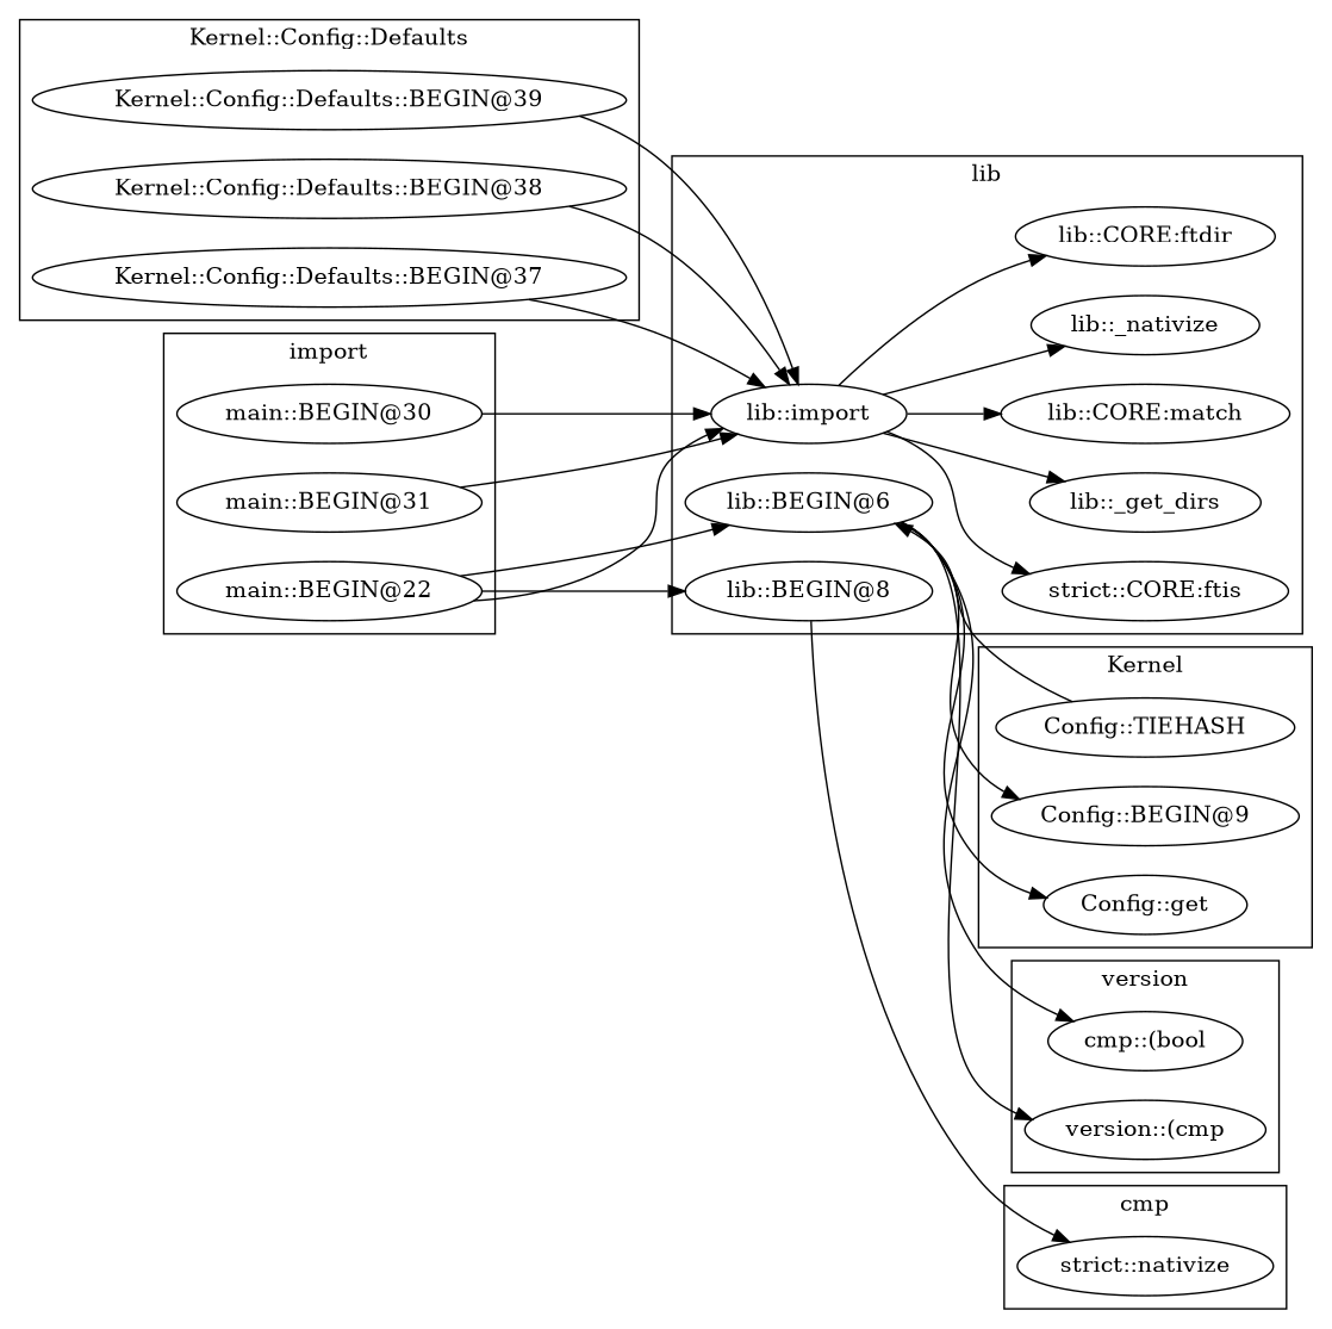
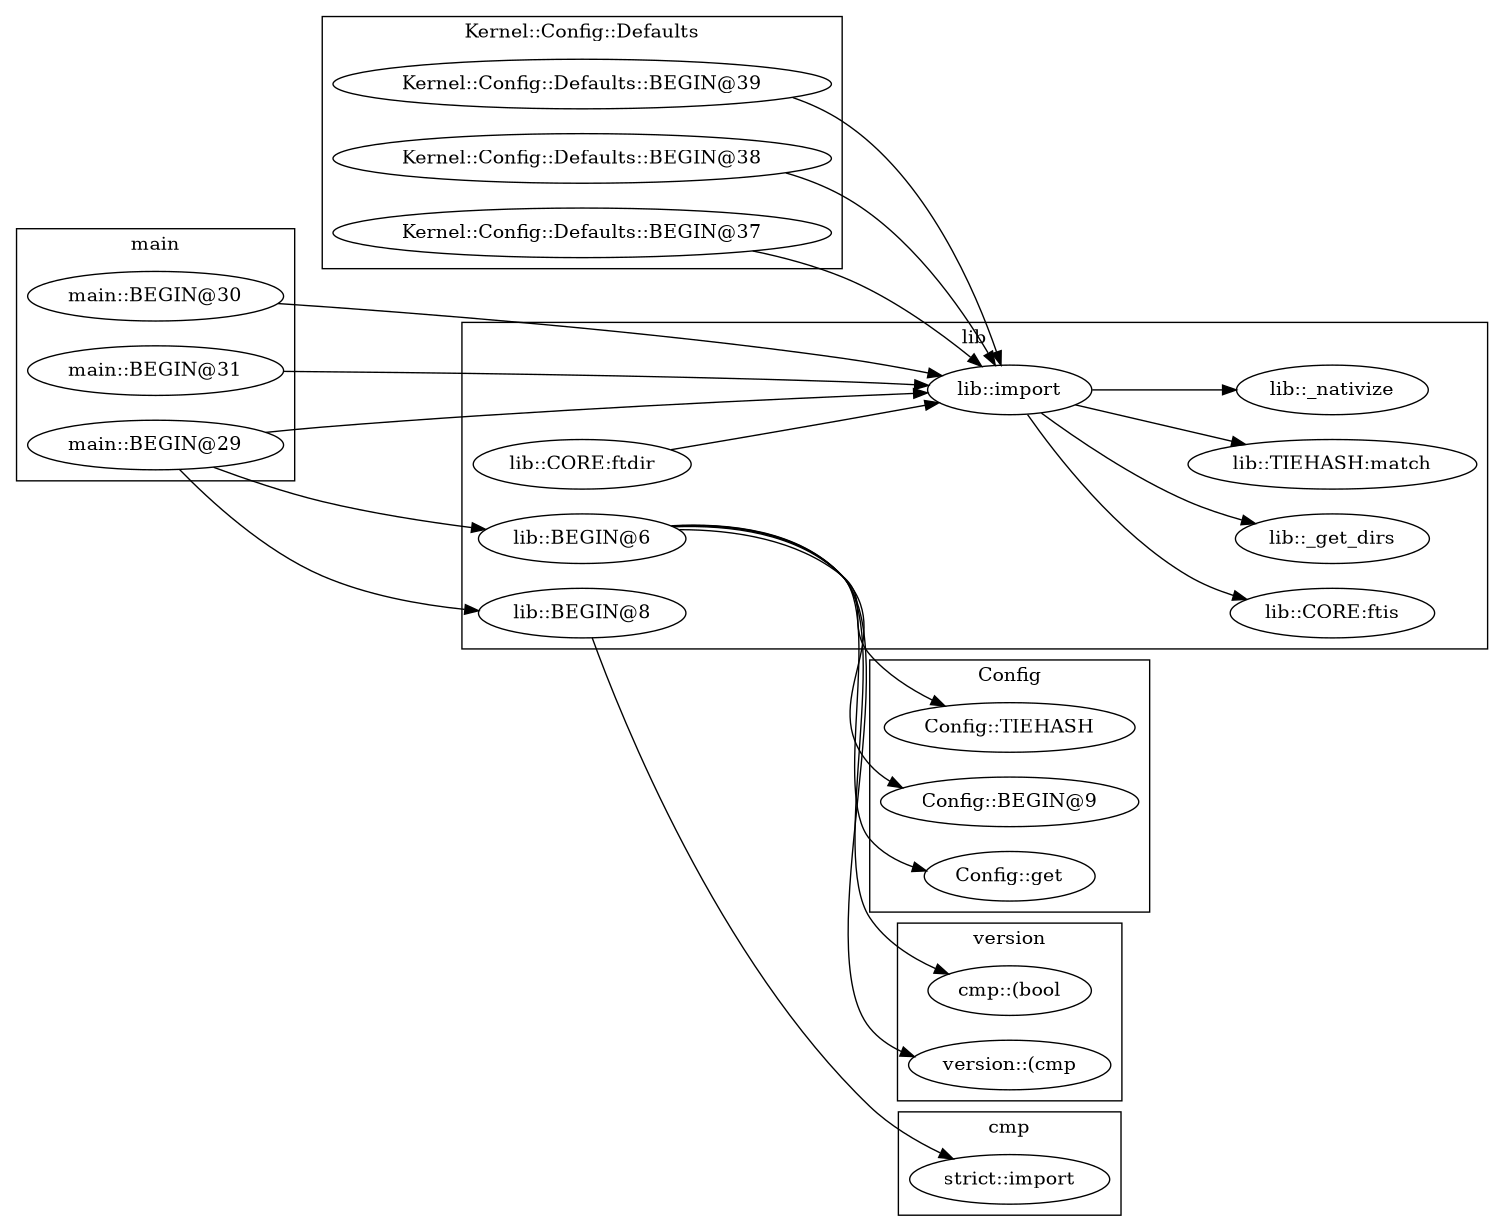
  digraph {
    rankdir=LR
-   "strict::import" [label="strict::nativize"]
+   "strict::import"
    "Config::TIEHASH"
    "Config::BEGIN@9"
    n4 [label="Config::get"]
    n5 [label="cmp::(bool"]
    "version::(cmp"
    "Kernel::Config::Defaults::BEGIN@39"
    "Kernel::Config::Defaults::BEGIN@38"
    "Kernel::Config::Defaults::BEGIN@37"
    "main::BEGIN@30"
    "main::BEGIN@31"
-   "main::BEGIN@29" [label="main::BEGIN@22"]
+   "main::BEGIN@29"
    "lib::BEGIN@6"
-   "lib::CORE:ftis" [label="strict::CORE:ftis"]
+   "lib::CORE:ftis"
    "lib::_get_dirs"
-   "lib::CORE:match"
+   "lib::CORE:match" [label="lib::TIEHASH:match"]
    "lib::BEGIN@8"
    "lib::_nativize"
    "lib::CORE:ftdir"
    "lib::import"
    subgraph cluster_1 {
      label=cmp
      "strict::import"
    }
    subgraph cluster_2 {
-     label=Kernel
+     label=Config
      "Config::TIEHASH"
      "Config::BEGIN@9"
      n4
    }
    subgraph cluster_3 {
      label=version
      n5
      "version::(cmp"
    }
    subgraph cluster_4 {
      label="Kernel::Config::Defaults"
      "Kernel::Config::Defaults::BEGIN@39"
      "Kernel::Config::Defaults::BEGIN@38"
      "Kernel::Config::Defaults::BEGIN@37"
    }
    subgraph cluster_5 {
-     label=import
+     label=main
      "main::BEGIN@30"
      "main::BEGIN@31"
      "main::BEGIN@29"
    }
    subgraph cluster_6 {
      label=lib
      "lib::BEGIN@6"
      "lib::CORE:ftis"
      "lib::_get_dirs"
      "lib::CORE:match"
      "lib::BEGIN@8"
      "lib::_nativize"
      "lib::CORE:ftdir"
      "lib::import"
    }
    "Kernel::Config::Defaults::BEGIN@39" -> "lib::import"
    "Kernel::Config::Defaults::BEGIN@38" -> "lib::import"
    "Kernel::Config::Defaults::BEGIN@37" -> "lib::import"
    "main::BEGIN@30" -> "lib::import"
    "main::BEGIN@31" -> "lib::import"
    "main::BEGIN@29" -> "lib::BEGIN@6"
    "main::BEGIN@29" -> "lib::BEGIN@8"
    "main::BEGIN@29" -> "lib::import"
-   "Config::TIEHASH" -> "lib::BEGIN@6"
+   "lib::BEGIN@6" -> "Config::TIEHASH"
    "lib::BEGIN@6" -> "Config::BEGIN@9"
    "lib::BEGIN@6" -> n4
    "lib::BEGIN@6" -> n5
    "lib::BEGIN@6" -> "version::(cmp"
    "lib::BEGIN@8" -> "strict::import"
    "lib::import" -> "lib::CORE:ftis"
    "lib::import" -> "lib::_get_dirs"
    "lib::import" -> "lib::CORE:match"
    "lib::import" -> "lib::_nativize"
-   "lib::import" -> "lib::CORE:ftdir"
+   "lib::CORE:ftdir" -> "lib::import"
  }
